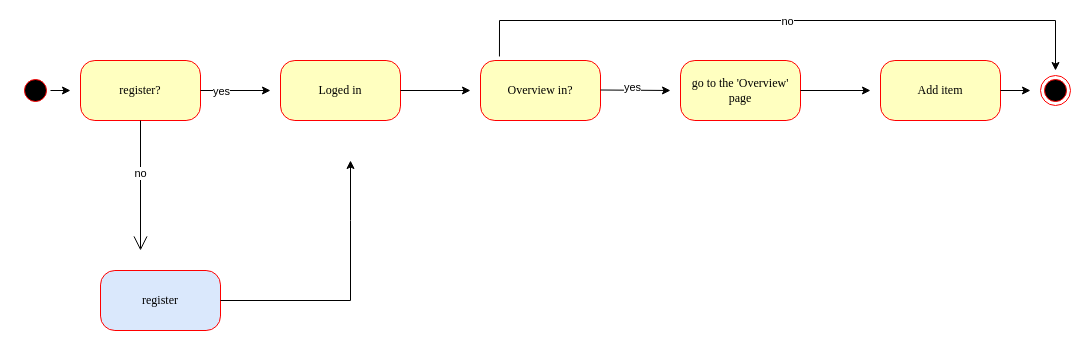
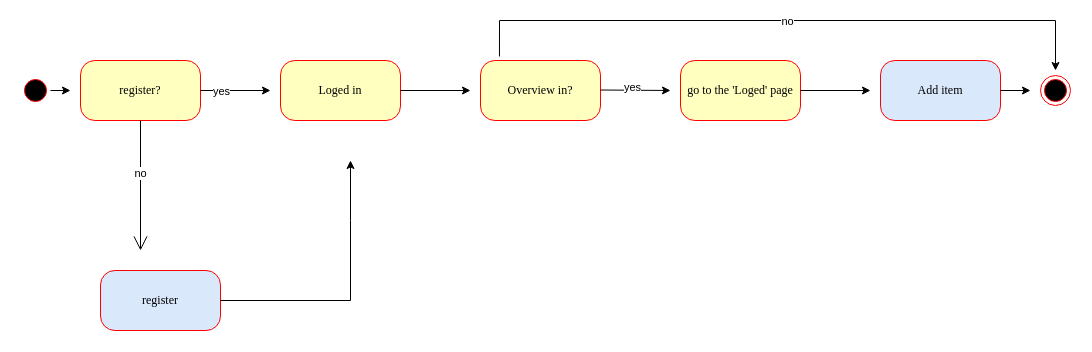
  <mxCell id="0" />
  <mxCell id="1" parent="0" />
  <mxCell id="2" value="" style="ellipse;html=1;shape=startState;fillColor=#000000;strokeColor=#ff0000;rounded=1;shadow=0;comic=0;labelBackgroundColor=none;fontFamily=Verdana;fontSize=12;fontColor=#000000;align=center;direction=south;" parent="1" vertex="1"><mxGeometry x="20" y="75" width="30" height="30" as="geometry" /></mxCell>
  <mxCell id="3" value="register&lt;br&gt;" style="rounded=1;whiteSpace=wrap;html=1;arcSize=24;fillColor=#dae8fc;strokeColor=#ff0000;shadow=0;comic=0;labelBackgroundColor=none;fontFamily=Verdana;fontSize=12;fontColor=#000000;align=center;" parent="1" vertex="1"><mxGeometry x="100" y="270" width="120" height="60" as="geometry" /></mxCell>
  <mxCell id="4" value="register?" style="rounded=1;whiteSpace=wrap;html=1;arcSize=24;fillColor=#ffffc0;strokeColor=#ff0000;shadow=0;comic=0;labelBackgroundColor=none;fontFamily=Verdana;fontSize=12;fontColor=#000000;align=center;" parent="1" vertex="1"><mxGeometry x="80" y="60" width="120" height="60" as="geometry" /></mxCell>
- <mxCell id="5" value="go to the 'Overview' page" style="rounded=1;whiteSpace=wrap;html=1;arcSize=24;fillColor=#ffffc0;strokeColor=#ff0000;shadow=0;comic=0;labelBackgroundColor=none;fontFamily=Verdana;fontSize=12;fontColor=#000000;align=center;" parent="1" vertex="1"><mxGeometry x="680" y="60" width="120" height="60" as="geometry" /></mxCell>
+ <mxCell id="5" value="go to the 'Loged' page" style="rounded=1;whiteSpace=wrap;html=1;arcSize=24;fillColor=#ffffc0;strokeColor=#ff0000;shadow=0;comic=0;labelBackgroundColor=none;fontFamily=Verdana;fontSize=12;fontColor=#000000;align=center;" parent="1" vertex="1"><mxGeometry x="680" y="60" width="120" height="60" as="geometry" /></mxCell>
  <mxCell id="6" value="Loged in" style="rounded=1;whiteSpace=wrap;html=1;arcSize=24;fillColor=#ffffc0;strokeColor=#ff0000;shadow=0;comic=0;labelBackgroundColor=none;fontFamily=Verdana;fontSize=12;fontColor=#000000;align=center;" parent="1" vertex="1"><mxGeometry x="280" y="60" width="120" height="60" as="geometry" /></mxCell>
  <mxCell id="7" value="Overview in?" style="rounded=1;whiteSpace=wrap;html=1;arcSize=24;fillColor=#ffffc0;strokeColor=#ff0000;shadow=0;comic=0;labelBackgroundColor=none;fontFamily=Verdana;fontSize=12;fontColor=#000000;align=center;" parent="1" vertex="1"><mxGeometry x="480" y="60" width="120" height="60" as="geometry" /></mxCell>
- <mxCell id="8" value="Add item" style="rounded=1;whiteSpace=wrap;html=1;arcSize=24;fillColor=#ffffc0;strokeColor=#ff0000;shadow=0;comic=0;labelBackgroundColor=none;fontFamily=Verdana;fontSize=12;fontColor=#000000;align=center;" parent="1" vertex="1"><mxGeometry x="880" y="60" width="120" height="60" as="geometry" /></mxCell>
+ <mxCell id="8" value="Add item" style="rounded=1;whiteSpace=wrap;html=1;arcSize=24;fillColor=#dae8fc;strokeColor=#ff0000;shadow=0;comic=0;labelBackgroundColor=none;fontFamily=Verdana;fontSize=12;fontColor=#000000;align=center;" parent="1" vertex="1"><mxGeometry x="880" y="60" width="120" height="60" as="geometry" /></mxCell>
  <mxCell id="9" value="" style="endArrow=classic;html=1;rounded=0;" edge="1" parent="1"><mxGeometry width="50" height="50" relative="1" as="geometry"><mxPoint x="600" y="89.5" as="sourcePoint" /><mxPoint x="670" y="90" as="targetPoint" /><Array as="points"><mxPoint x="600" y="89.5" /></Array></mxGeometry></mxCell>
  <mxCell id="10" value="yes" style="edgeLabel;html=1;align=center;verticalAlign=middle;resizable=0;points=[];" vertex="1" connectable="0" parent="9"><mxGeometry x="-0.115" y="3" relative="1" as="geometry"><mxPoint as="offset" /></mxGeometry></mxCell>
  <mxCell id="11" value="" style="endArrow=classic;html=1;rounded=0;exitX=1;exitY=0.5;exitDx=0;exitDy=0;" edge="1" parent="1" source="4"><mxGeometry width="50" height="50" relative="1" as="geometry"><mxPoint x="220" y="125" as="sourcePoint" /><mxPoint x="270" y="90" as="targetPoint" /></mxGeometry></mxCell>
  <mxCell id="12" value="yes" style="edgeLabel;html=1;align=center;verticalAlign=middle;resizable=0;points=[];" vertex="1" connectable="0" parent="11"><mxGeometry x="0.4" relative="1" as="geometry"><mxPoint x="-29" as="offset" /></mxGeometry></mxCell>
  <mxCell id="13" value="" style="endArrow=classic;html=1;rounded=0;edgeStyle=orthogonalEdgeStyle;exitX=0.158;exitY=-0.067;exitDx=0;exitDy=0;exitPerimeter=0;" edge="1" parent="1" source="7"><mxGeometry width="50" height="50" relative="1" as="geometry"><mxPoint x="499" y="40" as="sourcePoint" /><mxPoint x="1055" y="70" as="targetPoint" /><Array as="points"><mxPoint x="499" y="20" /><mxPoint x="1055" y="20" /></Array></mxGeometry></mxCell>
  <mxCell id="14" value="no&lt;br&gt;" style="edgeLabel;html=1;align=center;verticalAlign=middle;resizable=0;points=[];" vertex="1" connectable="0" parent="13"><mxGeometry x="0.006" relative="1" as="geometry"><mxPoint as="offset" /></mxGeometry></mxCell>
  <mxCell id="15" value="" style="endArrow=classic;html=1;rounded=0;exitX=1;exitY=0.5;exitDx=0;exitDy=0;" edge="1" parent="1" source="8"><mxGeometry width="50" height="50" relative="1" as="geometry"><mxPoint x="1010" y="180" as="sourcePoint" /><mxPoint x="1030" y="90" as="targetPoint" /></mxGeometry></mxCell>
  <mxCell id="16" value="" style="endArrow=classic;html=1;rounded=0;exitX=1;exitY=0.5;exitDx=0;exitDy=0;" edge="1" parent="1" source="5"><mxGeometry width="50" height="50" relative="1" as="geometry"><mxPoint x="820" y="110" as="sourcePoint" /><mxPoint x="870" y="90" as="targetPoint" /><Array as="points" /></mxGeometry></mxCell>
  <mxCell id="17" value="" style="endArrow=classic;html=1;rounded=0;exitX=1;exitY=0.5;exitDx=0;exitDy=0;" edge="1" parent="1" source="6"><mxGeometry width="50" height="50" relative="1" as="geometry"><mxPoint x="415" y="125" as="sourcePoint" /><mxPoint x="470" y="90" as="targetPoint" /></mxGeometry></mxCell>
  <mxCell id="18" value="" style="ellipse;html=1;shape=endState;fillColor=#000000;strokeColor=#ff0000;" vertex="1" parent="1"><mxGeometry x="1040" y="75" width="30" height="30" as="geometry" /></mxCell>
  <mxCell id="19" value="" style="endArrow=open;endFill=1;endSize=12;html=1;rounded=0;exitX=0.5;exitY=1;exitDx=0;exitDy=0;" edge="1" parent="1" source="4"><mxGeometry width="160" relative="1" as="geometry"><mxPoint x="250" y="280" as="sourcePoint" /><mxPoint x="140" y="250" as="targetPoint" /></mxGeometry></mxCell>
  <mxCell id="20" value="no&lt;br&gt;" style="edgeLabel;html=1;align=center;verticalAlign=middle;resizable=0;points=[];" vertex="1" connectable="0" parent="19"><mxGeometry x="-0.2" y="-1" relative="1" as="geometry"><mxPoint as="offset" /></mxGeometry></mxCell>
  <mxCell id="21" value="" style="endArrow=classic;html=1;rounded=0;" edge="1" parent="1"><mxGeometry width="50" height="50" relative="1" as="geometry"><mxPoint x="220" y="300" as="sourcePoint" /><mxPoint x="350" y="160" as="targetPoint" /><Array as="points"><mxPoint x="350" y="300" /><mxPoint x="350" y="220" /><mxPoint x="350" y="160" /></Array></mxGeometry></mxCell>
  <mxCell id="22" value="" style="endArrow=classic;html=1;rounded=0;exitX=0.5;exitY=0;exitDx=0;exitDy=0;" edge="1" parent="1" source="2"><mxGeometry width="50" height="50" relative="1" as="geometry"><mxPoint x="50" y="190" as="sourcePoint" /><mxPoint x="70" y="90" as="targetPoint" /></mxGeometry></mxCell>
